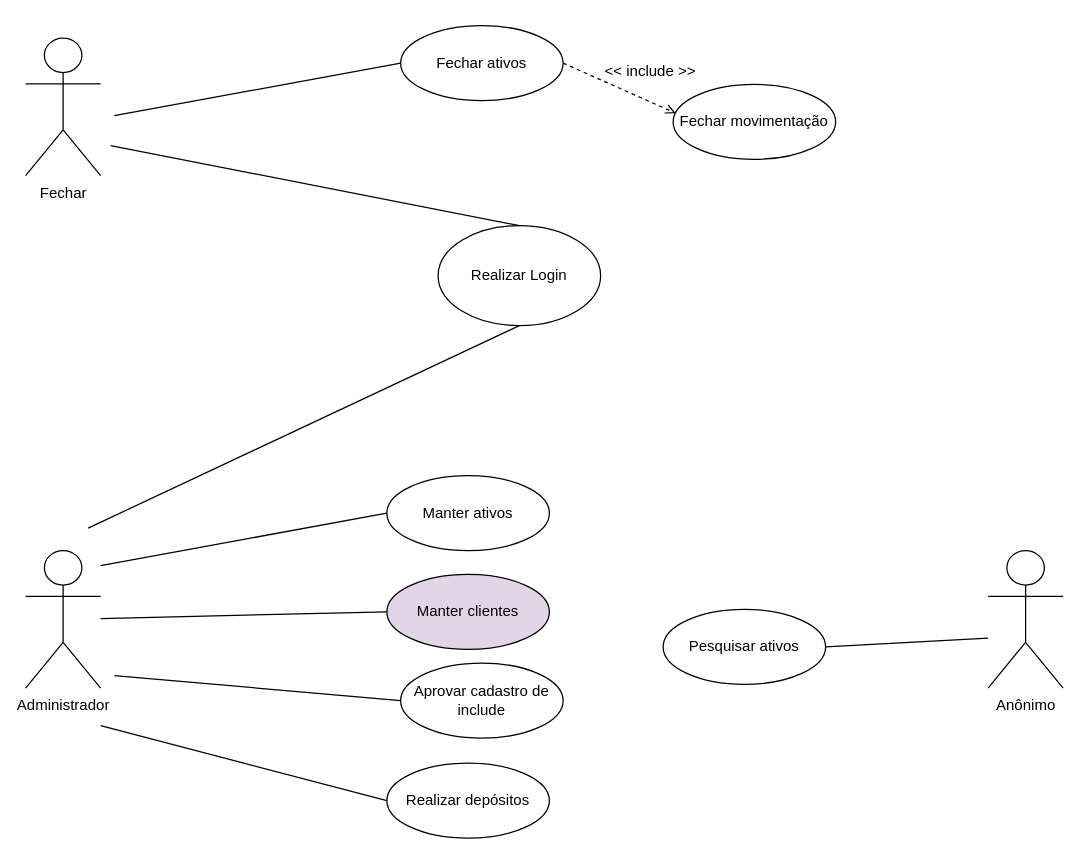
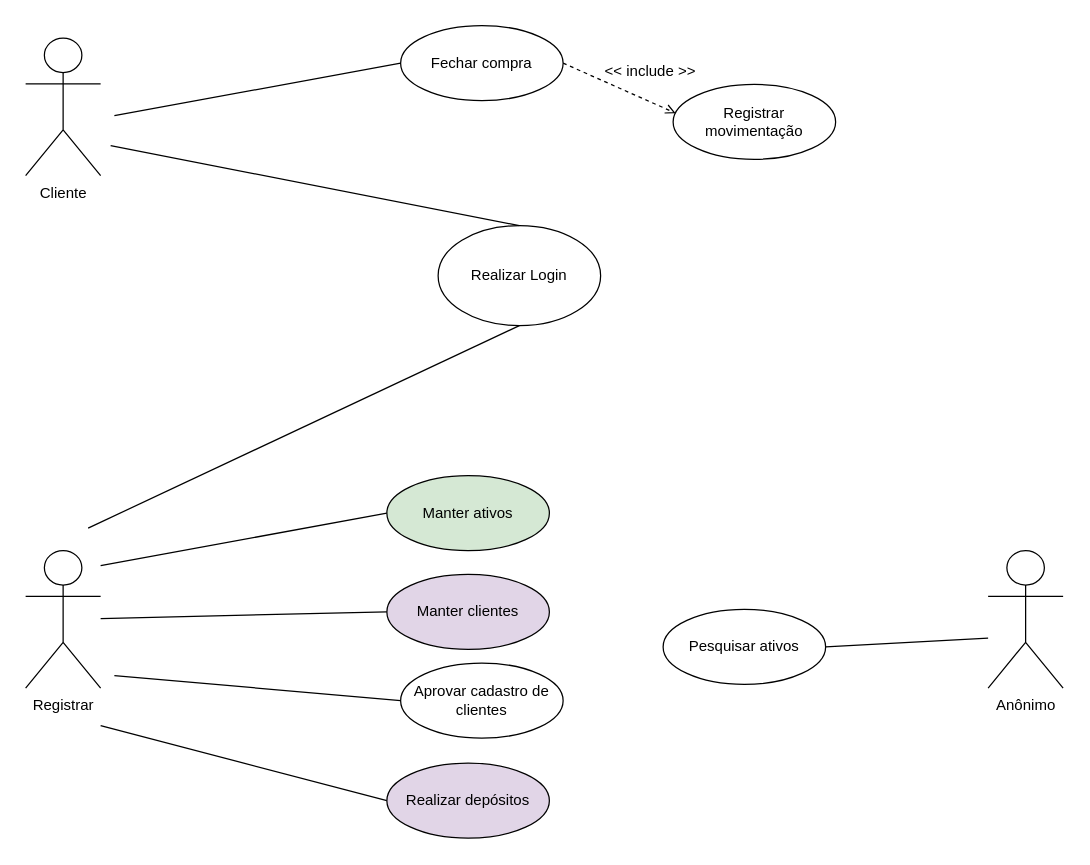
  <mxCell id="0" />
  <mxCell id="1" parent="0" />
- <mxCell id="2" value="Administrador" style="shape=umlActor;verticalLabelPosition=bottom;verticalAlign=top;html=1;" parent="1" vertex="1"><mxGeometry x="20" y="440" width="60" height="110" as="geometry" /></mxCell>
- <mxCell id="3" value="Fechar&lt;br&gt;" style="shape=umlActor;verticalLabelPosition=bottom;verticalAlign=top;html=1;" parent="1" vertex="1"><mxGeometry x="20" y="30" width="60" height="110" as="geometry" /></mxCell>
+ <mxCell id="2" value="Registrar" style="shape=umlActor;verticalLabelPosition=bottom;verticalAlign=top;html=1;" parent="1" vertex="1"><mxGeometry x="20" y="440" width="60" height="110" as="geometry" /></mxCell>
+ <mxCell id="3" value="Cliente&lt;br&gt;" style="shape=umlActor;verticalLabelPosition=bottom;verticalAlign=top;html=1;" parent="1" vertex="1"><mxGeometry x="20" y="30" width="60" height="110" as="geometry" /></mxCell>
  <mxCell id="4" value="Realizar Login" style="ellipse;whiteSpace=wrap;html=1;" parent="1" vertex="1"><mxGeometry x="350" y="180" width="130" height="80" as="geometry" /></mxCell>
  <mxCell id="5" value="" style="endArrow=none;endFill=0;endSize=12;html=1;rounded=0;entryX=0.5;entryY=0;entryDx=0;entryDy=0;" parent="1" edge="1" target="4"><mxGeometry width="160" relative="1" as="geometry"><mxPoint x="88" y="116" as="sourcePoint" /><mxPoint x="364.99" y="177" as="targetPoint" /></mxGeometry></mxCell>
  <mxCell id="6" value="" style="endArrow=none;endFill=0;endSize=12;html=1;rounded=0;" parent="1" edge="1"><mxGeometry width="160" relative="1" as="geometry"><mxPoint x="91" y="92" as="sourcePoint" /><mxPoint x="320" y="50" as="targetPoint" /></mxGeometry></mxCell>
- <mxCell id="7" value="Fechar ativos" style="ellipse;whiteSpace=wrap;html=1;" parent="1" vertex="1"><mxGeometry x="320" y="20" width="130" height="60" as="geometry" /></mxCell>
+ <mxCell id="7" value="Fechar compra" style="ellipse;whiteSpace=wrap;html=1;" parent="1" vertex="1"><mxGeometry x="320" y="20" width="130" height="60" as="geometry" /></mxCell>
  <mxCell id="8" value="" style="endArrow=none;endFill=0;endSize=12;html=1;rounded=0;" parent="1" edge="1"><mxGeometry width="160" relative="1" as="geometry"><mxPoint x="80" y="452" as="sourcePoint" /><mxPoint x="309" y="410" as="targetPoint" /></mxGeometry></mxCell>
- <mxCell id="9" value="Manter ativos" style="ellipse;whiteSpace=wrap;html=1;" parent="1" vertex="1"><mxGeometry x="309" y="380" width="130" height="60" as="geometry" /></mxCell>
+ <mxCell id="9" value="Manter ativos" style="ellipse;whiteSpace=wrap;html=1;fillColor=#d5e8d4;" parent="1" vertex="1"><mxGeometry x="309" y="380" width="130" height="60" as="geometry" /></mxCell>
  <mxCell id="10" value="" style="endArrow=none;endFill=0;endSize=12;html=1;rounded=0;" parent="1" source="2" edge="1"><mxGeometry width="160" relative="1" as="geometry"><mxPoint x="80" y="531" as="sourcePoint" /><mxPoint x="309" y="489" as="targetPoint" /></mxGeometry></mxCell>
  <mxCell id="11" value="Manter clientes" style="ellipse;whiteSpace=wrap;html=1;fillColor=#e1d5e7;" parent="1" vertex="1"><mxGeometry x="309" y="459" width="130" height="60" as="geometry" /></mxCell>
  <mxCell id="12" value="" style="endArrow=none;endFill=0;endSize=12;html=1;rounded=0;" parent="1" edge="1"><mxGeometry width="160" relative="1" as="geometry"><mxPoint x="91" y="540" as="sourcePoint" /><mxPoint x="320" y="560" as="targetPoint" /></mxGeometry></mxCell>
- <mxCell id="13" value="Aprovar cadastro de include" style="ellipse;whiteSpace=wrap;html=1;" parent="1" vertex="1"><mxGeometry x="320" y="530" width="130" height="60" as="geometry" /></mxCell>
+ <mxCell id="13" value="Aprovar cadastro de clientes" style="ellipse;whiteSpace=wrap;html=1;" parent="1" vertex="1"><mxGeometry x="320" y="530" width="130" height="60" as="geometry" /></mxCell>
  <mxCell id="14" value="" style="endArrow=none;endFill=0;endSize=12;html=1;rounded=0;" parent="1" edge="1"><mxGeometry width="160" relative="1" as="geometry"><mxPoint x="80" y="580" as="sourcePoint" /><mxPoint x="309" y="640" as="targetPoint" /></mxGeometry></mxCell>
- <mxCell id="15" value="Realizar depósitos" style="ellipse;whiteSpace=wrap;html=1;" parent="1" vertex="1"><mxGeometry x="309" y="610" width="130" height="60" as="geometry" /></mxCell>
+ <mxCell id="15" value="Realizar depósitos" style="ellipse;whiteSpace=wrap;html=1;fillColor=#e1d5e7;" parent="1" vertex="1"><mxGeometry x="309" y="610" width="130" height="60" as="geometry" /></mxCell>
  <mxCell id="16" value="Anônimo" style="shape=umlActor;verticalLabelPosition=bottom;verticalAlign=top;html=1;" parent="1" vertex="1"><mxGeometry x="790" y="440" width="60" height="110" as="geometry" /></mxCell>
  <mxCell id="17" value="Pesquisar ativos" style="ellipse;whiteSpace=wrap;html=1;" parent="1" vertex="1"><mxGeometry x="530" y="487" width="130" height="60" as="geometry" /></mxCell>
  <mxCell id="18" value="" style="endArrow=none;endFill=0;endSize=12;html=1;rounded=0;exitX=1;exitY=0.5;exitDx=0;exitDy=0;" parent="1" edge="1" source="17"><mxGeometry width="160" relative="1" as="geometry"><mxPoint x="660" y="519" as="sourcePoint" /><mxPoint x="790" y="510" as="targetPoint" /></mxGeometry></mxCell>
  <mxCell id="19" value="" style="endArrow=none;endFill=0;endSize=12;html=1;rounded=0;entryX=0.5;entryY=1;entryDx=0;entryDy=0;" edge="1" parent="1" target="4"><mxGeometry width="160" relative="1" as="geometry"><mxPoint x="70" y="422" as="sourcePoint" /><mxPoint x="320" y="240" as="targetPoint" /></mxGeometry></mxCell>
  <mxCell id="20" value="" style="endArrow=open;html=1;rounded=0;endFill=0;dashed=1;" edge="1" parent="1"><mxGeometry width="50" height="50" relative="1" as="geometry"><mxPoint x="450" y="50" as="sourcePoint" /><mxPoint x="540" y="90" as="targetPoint" /></mxGeometry></mxCell>
- <mxCell id="21" value="Fechar movimentação" style="ellipse;whiteSpace=wrap;html=1;" vertex="1" parent="1"><mxGeometry x="538" y="67" width="130" height="60" as="geometry" /></mxCell>
+ <mxCell id="21" value="Registrar movimentação" style="ellipse;whiteSpace=wrap;html=1;" vertex="1" parent="1"><mxGeometry x="538" y="67" width="130" height="60" as="geometry" /></mxCell>
  <mxCell id="22" value="&amp;lt;&amp;lt; include &amp;gt;&amp;gt;" style="text;html=1;strokeColor=none;fillColor=none;align=center;verticalAlign=middle;whiteSpace=wrap;rounded=0;" vertex="1" parent="1"><mxGeometry x="475" y="42" width="90" height="30" as="geometry" /></mxCell>
